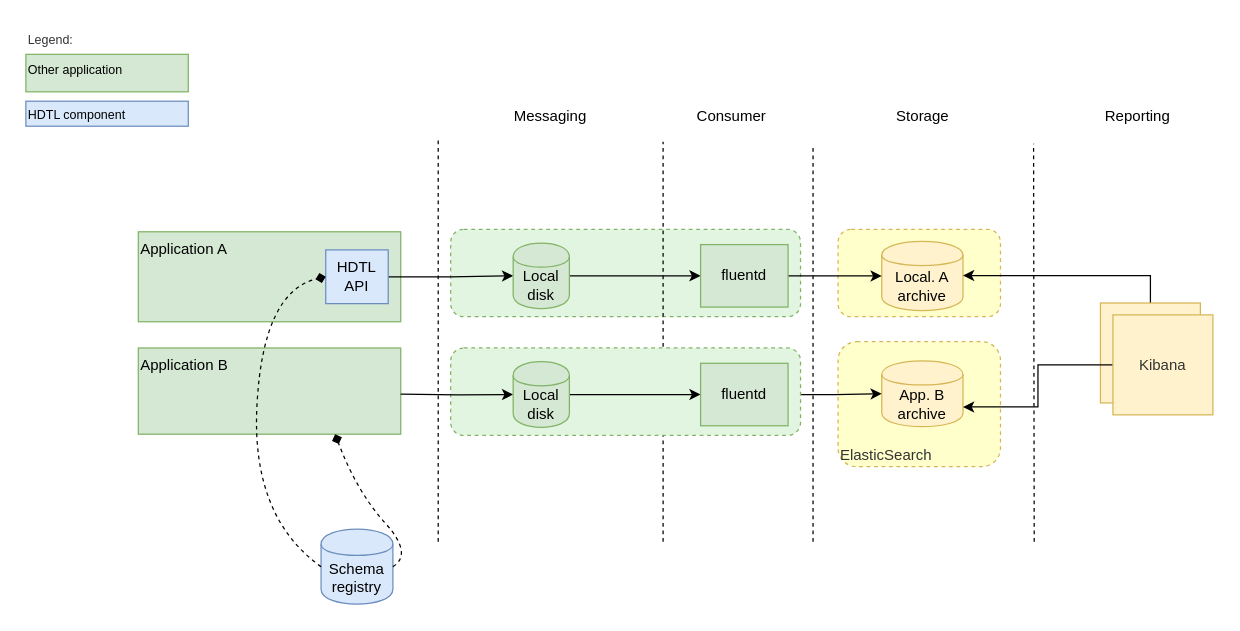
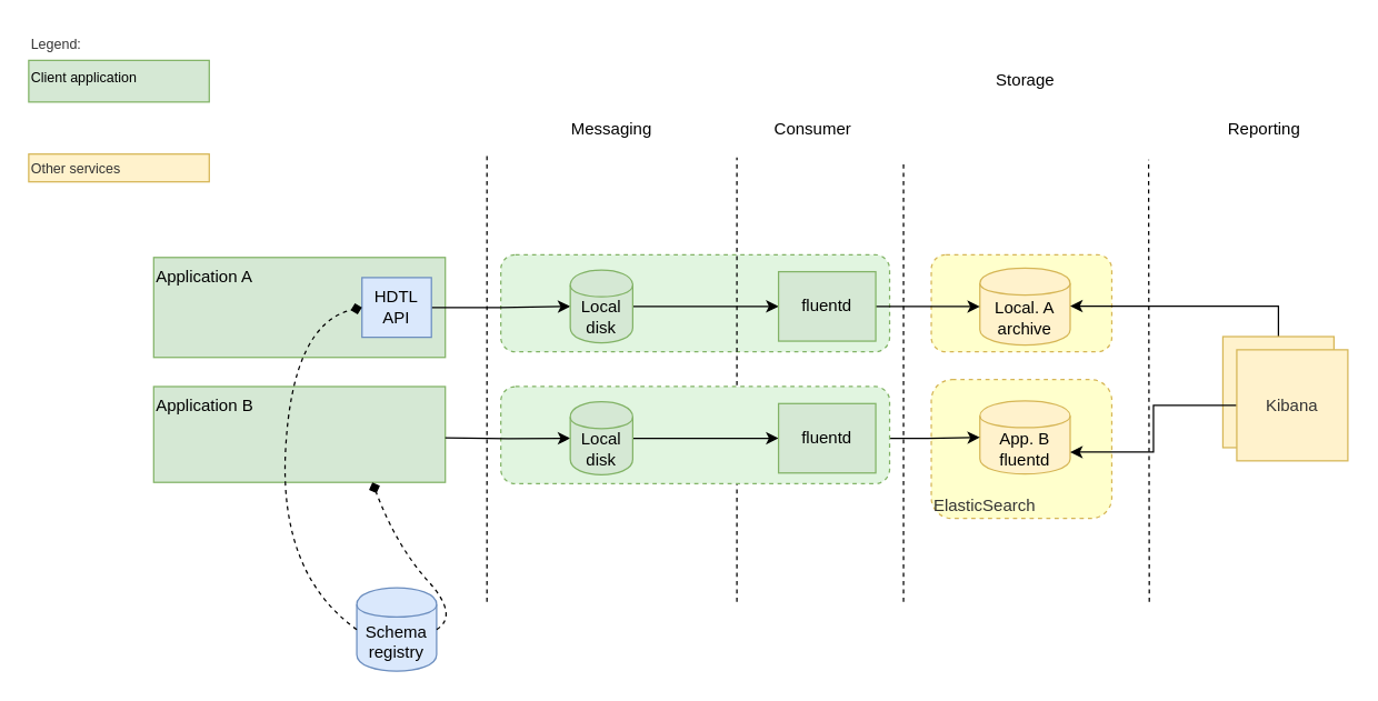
  <mxCell id="0" />
  <mxCell id="1" parent="0" />
  <mxCell id="2" value="" style="rounded=1;whiteSpace=wrap;html=1;dashed=1;fillColor=#FFFFCC;fontColor=#333333;strokeColor=#d6b656;verticalAlign=bottom;align=left;" vertex="1" parent="1"><mxGeometry x="670" y="183" width="130" height="70" as="geometry" /></mxCell>
  <mxCell id="3" value="ElasticSearch" style="rounded=1;whiteSpace=wrap;html=1;dashed=1;fillColor=#FFFFCC;fontColor=#333333;strokeColor=#d6b656;verticalAlign=bottom;align=left;" parent="1" vertex="1"><mxGeometry x="670" y="273" width="130" height="100" as="geometry" /></mxCell>
  <mxCell id="4" value="Application B" style="rounded=0;whiteSpace=wrap;html=1;fillColor=#d5e8d4;strokeColor=#82b366;verticalAlign=top;align=left;" parent="1" vertex="1"><mxGeometry x="110" y="278" width="210" height="69" as="geometry" /></mxCell>
  <mxCell id="5" value="Application A" style="rounded=0;whiteSpace=wrap;html=1;fillColor=#d5e8d4;strokeColor=#82b366;verticalAlign=top;align=left;" parent="1" vertex="1"><mxGeometry x="110" y="185" width="210" height="72" as="geometry" /></mxCell>
  <mxCell id="6" value="" style="rounded=1;whiteSpace=wrap;html=1;dashed=1;strokeColor=#82b366;verticalAlign=bottom;fillColor=#E1F5E0;" parent="1" vertex="1"><mxGeometry x="360" y="183" width="280" height="70" as="geometry" /></mxCell>
  <mxCell id="7" value="" style="endArrow=none;dashed=1;html=1;" parent="1" edge="1"><mxGeometry width="50" height="50" relative="1" as="geometry"><mxPoint x="350" y="433" as="sourcePoint" /><mxPoint x="350" y="110.5" as="targetPoint" /></mxGeometry></mxCell>
  <mxCell id="8" value="" style="endArrow=none;dashed=1;html=1;" parent="1" edge="1"><mxGeometry width="50" height="50" relative="1" as="geometry"><mxPoint x="650" y="433" as="sourcePoint" /><mxPoint x="650" y="115.5" as="targetPoint" /></mxGeometry></mxCell>
  <mxCell id="9" style="edgeStyle=orthogonalEdgeStyle;rounded=0;orthogonalLoop=1;jettySize=auto;html=1;exitX=1;exitY=0.5;exitDx=0;exitDy=0;entryX=0;entryY=0.5;entryDx=0;entryDy=0;" parent="1" source="21" target="11" edge="1"><mxGeometry relative="1" as="geometry"><mxPoint x="330" y="157" as="sourcePoint" /></mxGeometry></mxCell>
  <mxCell id="10" style="edgeStyle=orthogonalEdgeStyle;rounded=0;orthogonalLoop=1;jettySize=auto;html=1;exitX=1;exitY=0.5;exitDx=0;exitDy=0;entryX=0;entryY=0.5;entryDx=0;entryDy=0;" parent="1" source="11" target="20" edge="1"><mxGeometry relative="1" as="geometry"><mxPoint x="550" y="160.5" as="targetPoint" /></mxGeometry></mxCell>
  <mxCell id="11" value="Local disk" style="shape=cylinder;whiteSpace=wrap;html=1;boundedLbl=1;backgroundOutline=1;fillColor=#d5e8d4;strokeColor=#82b366;" parent="1" vertex="1"><mxGeometry x="410" y="194" width="45" height="52.5" as="geometry" /></mxCell>
  <mxCell id="12" value="Local. A archive" style="shape=cylinder;whiteSpace=wrap;html=1;boundedLbl=1;backgroundOutline=1;fillColor=#fff2cc;strokeColor=#d6b656;" parent="1" vertex="1"><mxGeometry x="705" y="192.75" width="65" height="55.25" as="geometry" /></mxCell>
  <mxCell id="13" style="edgeStyle=orthogonalEdgeStyle;rounded=0;orthogonalLoop=1;jettySize=auto;html=1;exitX=1;exitY=0.5;exitDx=0;exitDy=0;entryX=0;entryY=0.5;entryDx=0;entryDy=0;" parent="1" source="20" target="12" edge="1"><mxGeometry relative="1" as="geometry" /></mxCell>
  <mxCell id="14" value="Consumer" style="text;html=1;strokeColor=none;fillColor=none;align=center;verticalAlign=middle;whiteSpace=wrap;rounded=0;" parent="1" vertex="1"><mxGeometry x="505" width="160" height="20" as="geometry" y="83" /></mxCell>
- <mxCell id="15" value="Storage" style="text;html=1;strokeColor=none;fillColor=none;align=center;verticalAlign=middle;whiteSpace=wrap;rounded=0;" parent="1" vertex="1"><mxGeometry x="687.5" width="100" height="20" as="geometry" y="83" /></mxCell>
+ <mxCell id="15" value="Storage" style="text;html=1;strokeColor=none;fillColor=none;align=center;verticalAlign=middle;whiteSpace=wrap;rounded=0;" parent="1" vertex="1"><mxGeometry x="687.5" y="48" width="100" height="20" as="geometry" /></mxCell>
  <mxCell id="16" value="" style="endArrow=none;dashed=1;html=1;" parent="1" edge="1"><mxGeometry width="50" height="50" relative="1" as="geometry"><mxPoint x="530" y="433" as="sourcePoint" /><mxPoint x="530" y="113" as="targetPoint" /></mxGeometry></mxCell>
  <mxCell id="17" value="Messaging" style="text;html=1;strokeColor=none;fillColor=none;align=center;verticalAlign=middle;whiteSpace=wrap;rounded=0;" parent="1" vertex="1"><mxGeometry x="400" width="80" height="20" as="geometry" y="83" /></mxCell>
- <mxCell id="18" value="App. B archive" style="shape=cylinder;whiteSpace=wrap;html=1;boundedLbl=1;backgroundOutline=1;fillColor=#fff2cc;strokeColor=#d6b656;" parent="1" vertex="1"><mxGeometry x="705" y="288.25" width="65" height="52.75" as="geometry" /></mxCell>
+ <mxCell id="18" value="App. B fluentd" style="shape=cylinder;whiteSpace=wrap;html=1;boundedLbl=1;backgroundOutline=1;fillColor=#fff2cc;strokeColor=#d6b656;" parent="1" vertex="1"><mxGeometry x="705" y="288.25" width="65" height="52.75" as="geometry" /></mxCell>
  <mxCell id="19" style="edgeStyle=orthogonalEdgeStyle;rounded=0;orthogonalLoop=1;jettySize=auto;html=1;exitDx=0;exitDy=0;entryX=0;entryY=0.5;entryDx=0;entryDy=0;exitX=1;exitY=0.5;" parent="1" target="18" edge="1" source="39"><mxGeometry relative="1" as="geometry"><mxPoint x="640" y="373" as="sourcePoint" /></mxGeometry></mxCell>
  <mxCell id="20" value="fluentd" style="rounded=0;whiteSpace=wrap;html=1;fillColor=#d5e8d4;strokeColor=#82b366;" parent="1" vertex="1"><mxGeometry x="560" y="195.25" width="70" height="50" as="geometry" /></mxCell>
  <mxCell id="21" value="HDTL API" style="rounded=0;whiteSpace=wrap;html=1;fillColor=#dae8fc;strokeColor=#6c8ebf;" parent="1" vertex="1"><mxGeometry x="260" y="199.5" width="50" height="43" as="geometry" /></mxCell>
  <mxCell id="22" value="" style="endArrow=none;dashed=1;html=1;" parent="1" edge="1"><mxGeometry width="50" height="50" relative="1" as="geometry"><mxPoint x="827" y="433" as="sourcePoint" /><mxPoint x="826.5" y="114.5" as="targetPoint" /></mxGeometry></mxCell>
  <mxCell id="23" style="edgeStyle=orthogonalEdgeStyle;rounded=0;orthogonalLoop=1;jettySize=auto;html=1;" edge="1" parent="1" source="24"><mxGeometry relative="1" as="geometry"><mxPoint x="770" y="220" as="targetPoint" /><Array as="points"><mxPoint x="920" y="220" /></Array></mxGeometry></mxCell>
  <mxCell id="24" value="" style="whiteSpace=wrap;html=1;aspect=fixed;fillColor=#fff2cc;fontColor=#333333;strokeColor=#d6b656;" parent="1" vertex="1"><mxGeometry x="880" y="242" width="80" height="80" as="geometry" /></mxCell>
  <mxCell id="25" value="Reporting" style="text;html=1;strokeColor=none;fillColor=none;align=center;verticalAlign=middle;whiteSpace=wrap;rounded=0;" parent="1" vertex="1"><mxGeometry x="860" width="100" height="20" as="geometry" y="83" /></mxCell>
- <mxCell id="26" value="Other application" style="rounded=0;whiteSpace=wrap;html=1;fillColor=#d5e8d4;strokeColor=#82b366;verticalAlign=top;align=left;fontSize=10;" parent="1" vertex="1"><mxGeometry x="20" y="43" width="130" height="30" as="geometry" /></mxCell>
+ <mxCell id="26" value="Client application" style="rounded=0;whiteSpace=wrap;html=1;fillColor=#d5e8d4;strokeColor=#82b366;verticalAlign=top;align=left;fontSize=10;" parent="1" vertex="1"><mxGeometry x="20" y="43" width="130" height="30" as="geometry" /></mxCell>
  <mxCell id="27" value="Legend:" style="text;html=1;strokeColor=none;fillColor=none;align=center;verticalAlign=middle;whiteSpace=wrap;rounded=0;dashed=1;fontColor=#333333;fontSize=10;" parent="1" vertex="1"><mxGeometry x="20" y="20.5" width="40" height="20" as="geometry" /></mxCell>
- <mxCell id="28" value="HDTL component" style="rounded=0;whiteSpace=wrap;html=1;fillColor=#dae8fc;strokeColor=#6c8ebf;align=left;fontSize=10;" parent="1" vertex="1"><mxGeometry x="20" y="80.5" width="130" height="20" as="geometry" /></mxCell>
+ <mxCell id="29" value="Other services" style="rounded=0;whiteSpace=wrap;html=1;fillColor=#fff2cc;fontColor=#333333;align=left;strokeColor=#d6b656;fontSize=10;" parent="1" vertex="1"><mxGeometry x="20" y="110.5" width="130" height="20" as="geometry" /></mxCell>
  <mxCell id="30" style="edgeStyle=orthogonalEdgeStyle;rounded=0;orthogonalLoop=1;jettySize=auto;html=1;entryX=1;entryY=0.7;entryDx=0;entryDy=0;" edge="1" parent="1" source="31" target="18"><mxGeometry relative="1" as="geometry" /></mxCell>
  <mxCell id="31" value="Kibana" style="whiteSpace=wrap;html=1;aspect=fixed;fillColor=#fff2cc;fontColor=#333333;strokeColor=#d6b656;" vertex="1" parent="1"><mxGeometry x="890" y="251.5" width="80" height="80" as="geometry" /></mxCell>
  <mxCell id="32" value="Schema registry" style="shape=cylinder;whiteSpace=wrap;html=1;boundedLbl=1;backgroundOutline=1;fillColor=#dae8fc;strokeColor=#6c8ebf;" vertex="1" parent="1"><mxGeometry x="256.25" y="423" width="57.5" height="60" as="geometry" /></mxCell>
  <mxCell id="33" value="" style="curved=1;endArrow=diamond;html=1;fontSize=10;exitX=1;exitY=0.5;exitDx=0;exitDy=0;dashed=1;entryX=0.75;entryY=1;entryDx=0;entryDy=0;" edge="1" parent="1" source="32" target="4"><mxGeometry width="50" height="50" relative="1" as="geometry"><mxPoint x="427.5" y="523" as="sourcePoint" /><mxPoint x="260" y="373" as="targetPoint" /><Array as="points"><mxPoint x="330" y="443" /><mxPoint x="285" y="393" /></Array></mxGeometry></mxCell>
  <mxCell id="34" value="" style="curved=1;endArrow=diamond;html=1;fontSize=10;exitX=0;exitY=0.5;exitDx=0;exitDy=0;dashed=1;entryX=0;entryY=0.5;entryDx=0;entryDy=0;" edge="1" parent="1" source="32" target="21"><mxGeometry width="50" height="50" relative="1" as="geometry"><mxPoint x="323.75" y="463" as="sourcePoint" /><mxPoint x="295" y="342.5" as="targetPoint" /><Array as="points"><mxPoint x="200" y="413" /><mxPoint x="210" y="233" /></Array></mxGeometry></mxCell>
  <mxCell id="35" value="" style="rounded=1;whiteSpace=wrap;html=1;dashed=1;strokeColor=#82b366;verticalAlign=bottom;fillColor=#E1F5E0;" vertex="1" parent="1"><mxGeometry x="360" y="278" width="280" height="70" as="geometry" /></mxCell>
  <mxCell id="36" style="edgeStyle=orthogonalEdgeStyle;rounded=0;orthogonalLoop=1;jettySize=auto;html=1;entryX=0;entryY=0.5;entryDx=0;entryDy=0;" edge="1" parent="1" target="38"><mxGeometry relative="1" as="geometry"><mxPoint x="320" y="315" as="sourcePoint" /></mxGeometry></mxCell>
  <mxCell id="37" style="edgeStyle=orthogonalEdgeStyle;rounded=0;orthogonalLoop=1;jettySize=auto;html=1;exitX=1;exitY=0.5;exitDx=0;exitDy=0;entryX=0;entryY=0.5;entryDx=0;entryDy=0;" edge="1" parent="1" source="38" target="39"><mxGeometry relative="1" as="geometry"><mxPoint x="550" y="255.5" as="targetPoint" /></mxGeometry></mxCell>
  <mxCell id="38" value="Local disk" style="shape=cylinder;whiteSpace=wrap;html=1;boundedLbl=1;backgroundOutline=1;fillColor=#d5e8d4;strokeColor=#82b366;" vertex="1" parent="1"><mxGeometry x="410" y="289" width="45" height="52.5" as="geometry" /></mxCell>
  <mxCell id="39" value="fluentd" style="rounded=0;whiteSpace=wrap;html=1;fillColor=#d5e8d4;strokeColor=#82b366;" vertex="1" parent="1"><mxGeometry x="560" y="290.25" width="70" height="50" as="geometry" /></mxCell>
